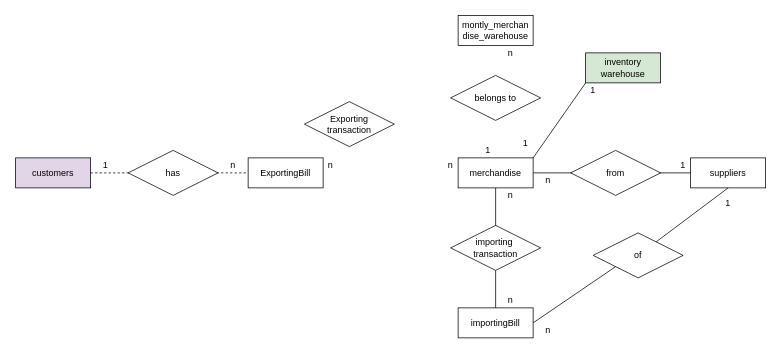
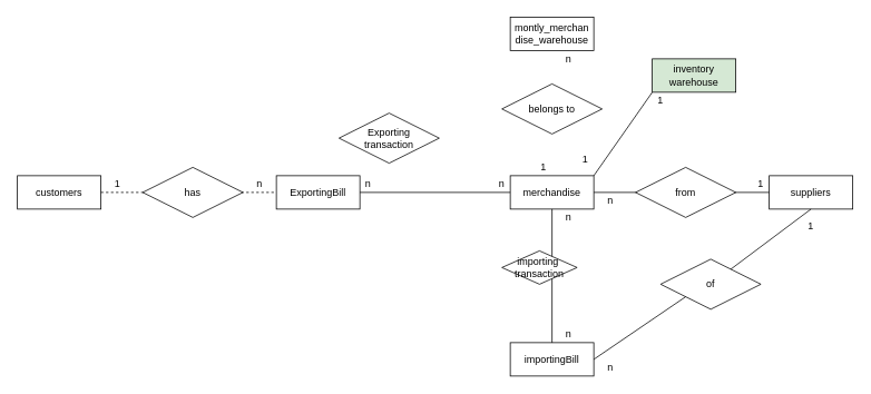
  <mxCell id="0" />
  <mxCell id="1" parent="0" />
  <mxCell id="2" value="merchandise" style="whiteSpace=wrap;html=1;align=center;" vertex="1" parent="1"><mxGeometry x="610" y="210" width="100" height="40" as="geometry" /></mxCell>
  <mxCell id="3" value="suppliers" style="whiteSpace=wrap;html=1;align=center;" vertex="1" parent="1"><mxGeometry x="920" y="210" width="100" height="40" as="geometry" /></mxCell>
- <mxCell id="4" value="customers" style="whiteSpace=wrap;html=1;align=center;fillColor=#e1d5e7;" vertex="1" parent="1"><mxGeometry x="20" y="210" width="100" height="40" as="geometry" /></mxCell>
+ <mxCell id="4" value="customers" style="whiteSpace=wrap;html=1;align=center;" vertex="1" parent="1"><mxGeometry x="20" y="210" width="100" height="40" as="geometry" /></mxCell>
  <mxCell id="5" value="inventory warehouse" style="whiteSpace=wrap;html=1;align=center;fillColor=#d5e8d4;" vertex="1" parent="1"><mxGeometry x="780" y="70" width="100" height="40" as="geometry" /></mxCell>
  <mxCell id="6" value="montly_merchan&lt;br&gt;dise_warehouse" style="whiteSpace=wrap;html=1;align=center;" vertex="1" parent="1"><mxGeometry x="610" y="20" width="100" height="40" as="geometry" /></mxCell>
  <mxCell id="7" value="importingBill" style="whiteSpace=wrap;html=1;align=center;" vertex="1" parent="1"><mxGeometry x="610" y="410" width="100" height="40" as="geometry" /></mxCell>
  <mxCell id="8" value="ExportingBill" style="whiteSpace=wrap;html=1;align=center;" vertex="1" parent="1"><mxGeometry x="330" y="210" width="100" height="40" as="geometry" /></mxCell>
  <mxCell id="9" value="of" style="shape=rhombus;perimeter=rhombusPerimeter;whiteSpace=wrap;html=1;align=center;" vertex="1" parent="1"><mxGeometry x="790" y="310" width="120" height="60" as="geometry" /></mxCell>
  <mxCell id="10" value="" style="endArrow=none;html=1;exitX=1;exitY=0.5;exitDx=0;exitDy=0;entryX=0;entryY=0.5;entryDx=0;entryDy=0;dashed=1;" edge="1" parent="1" source="4" target="8"><mxGeometry width="50" height="50" relative="1" as="geometry"><mxPoint x="390" y="290" as="sourcePoint" /><mxPoint x="440" y="240" as="targetPoint" /></mxGeometry></mxCell>
  <mxCell id="11" value="has" style="shape=rhombus;perimeter=rhombusPerimeter;whiteSpace=wrap;html=1;align=center;" vertex="1" parent="1"><mxGeometry x="170" y="200" width="120" height="60" as="geometry" /></mxCell>
  <mxCell id="12" value="n" style="text;html=1;strokeColor=none;fillColor=none;align=center;verticalAlign=middle;whiteSpace=wrap;rounded=0;" vertex="1" parent="1"><mxGeometry x="290" y="210" width="40" height="20" as="geometry" /></mxCell>
  <mxCell id="13" value="1" style="text;html=1;strokeColor=none;fillColor=none;align=center;verticalAlign=middle;whiteSpace=wrap;rounded=0;" vertex="1" parent="1"><mxGeometry x="120" y="210" width="40" height="20" as="geometry" /></mxCell>
+ <mxCell id="14" value="" style="endArrow=none;html=1;exitX=1;exitY=0.5;exitDx=0;exitDy=0;entryX=0;entryY=0.5;entryDx=0;entryDy=0;" edge="1" parent="1" source="8" target="2"><mxGeometry width="50" height="50" relative="1" as="geometry"><mxPoint x="550" y="290" as="sourcePoint" /><mxPoint x="600" y="240" as="targetPoint" /></mxGeometry></mxCell>
  <mxCell id="15" value="Exporting&lt;br&gt;transaction" style="shape=rhombus;perimeter=rhombusPerimeter;whiteSpace=wrap;html=1;align=center;" vertex="1" parent="1"><mxGeometry x="405" y="135" width="120" height="60" as="geometry" /></mxCell>
  <mxCell id="16" value="n" style="text;html=1;strokeColor=none;fillColor=none;align=center;verticalAlign=middle;whiteSpace=wrap;rounded=0;" vertex="1" parent="1"><mxGeometry x="580" y="210" width="40" height="20" as="geometry" /></mxCell>
  <mxCell id="17" value="n" style="text;html=1;strokeColor=none;fillColor=none;align=center;verticalAlign=middle;whiteSpace=wrap;rounded=0;" vertex="1" parent="1"><mxGeometry x="420" y="210" width="40" height="20" as="geometry" /></mxCell>
  <mxCell id="18" value="" style="endArrow=none;html=1;entryX=0.5;entryY=1;entryDx=0;entryDy=0;exitX=0.5;exitY=0;exitDx=0;exitDy=0;" edge="1" parent="1" source="7" target="2"><mxGeometry width="50" height="50" relative="1" as="geometry"><mxPoint x="550" y="280" as="sourcePoint" /><mxPoint x="600" y="230" as="targetPoint" /></mxGeometry></mxCell>
- <mxCell id="19" value="importing&amp;nbsp;&lt;br&gt;transaction" style="shape=rhombus;perimeter=rhombusPerimeter;whiteSpace=wrap;html=1;align=center;" vertex="1" parent="1"><mxGeometry x="600" y="300" width="120" height="60" as="geometry" /></mxCell>
+ <mxCell id="19" value="importing&amp;nbsp;&lt;br&gt;transaction" style="shape=rhombus;perimeter=rhombusPerimeter;whiteSpace=wrap;html=1;align=center;" vertex="1" parent="1"><mxGeometry x="600" y="300" width="90" height="40" as="geometry" /></mxCell>
  <mxCell id="20" value="n" style="text;html=1;strokeColor=none;fillColor=none;align=center;verticalAlign=middle;whiteSpace=wrap;rounded=0;" vertex="1" parent="1"><mxGeometry x="660" y="250" width="40" height="20" as="geometry" /></mxCell>
  <mxCell id="21" value="n" style="text;html=1;strokeColor=none;fillColor=none;align=center;verticalAlign=middle;whiteSpace=wrap;rounded=0;" vertex="1" parent="1"><mxGeometry x="660" y="390" width="40" height="20" as="geometry" /></mxCell>
  <mxCell id="22" value="belongs to" style="shape=rhombus;perimeter=rhombusPerimeter;whiteSpace=wrap;html=1;align=center;" vertex="1" parent="1"><mxGeometry x="600" y="100" width="120" height="60" as="geometry" /></mxCell>
  <mxCell id="23" value="n" style="text;html=1;strokeColor=none;fillColor=none;align=center;verticalAlign=middle;whiteSpace=wrap;rounded=0;" vertex="1" parent="1"><mxGeometry x="660" y="60" width="40" height="20" as="geometry" /></mxCell>
  <mxCell id="24" value="1" style="text;html=1;strokeColor=none;fillColor=none;align=center;verticalAlign=middle;whiteSpace=wrap;rounded=0;" vertex="1" parent="1"><mxGeometry x="630" y="190" width="40" height="20" as="geometry" /></mxCell>
  <mxCell id="25" value="" style="endArrow=none;html=1;exitX=0;exitY=0.5;exitDx=0;exitDy=0;" edge="1" parent="1" source="3"><mxGeometry width="50" height="50" relative="1" as="geometry"><mxPoint x="550" y="280" as="sourcePoint" /><mxPoint x="710" y="230" as="targetPoint" /></mxGeometry></mxCell>
  <mxCell id="26" value="from" style="shape=rhombus;perimeter=rhombusPerimeter;whiteSpace=wrap;html=1;align=center;" vertex="1" parent="1"><mxGeometry x="760" y="200" width="120" height="60" as="geometry" /></mxCell>
  <mxCell id="27" value="1" style="text;html=1;strokeColor=none;fillColor=none;align=center;verticalAlign=middle;whiteSpace=wrap;rounded=0;" vertex="1" parent="1"><mxGeometry x="890" y="210" width="40" height="20" as="geometry" /></mxCell>
  <mxCell id="28" value="n" style="text;html=1;strokeColor=none;fillColor=none;align=center;verticalAlign=middle;whiteSpace=wrap;rounded=0;" vertex="1" parent="1"><mxGeometry x="710" y="230" width="40" height="20" as="geometry" /></mxCell>
  <mxCell id="29" value="" style="endArrow=none;html=1;entryX=0;entryY=1;entryDx=0;entryDy=0;exitX=1;exitY=0.5;exitDx=0;exitDy=0;" edge="1" parent="1" source="7" target="9"><mxGeometry width="50" height="50" relative="1" as="geometry"><mxPoint x="710" y="425" as="sourcePoint" /><mxPoint x="760" y="375" as="targetPoint" /></mxGeometry></mxCell>
  <mxCell id="30" value="" style="endArrow=none;html=1;entryX=0.5;entryY=1;entryDx=0;entryDy=0;" edge="1" parent="1" source="9" target="3"><mxGeometry width="50" height="50" relative="1" as="geometry"><mxPoint x="550" y="280" as="sourcePoint" /><mxPoint x="600" y="230" as="targetPoint" /></mxGeometry></mxCell>
  <mxCell id="31" value="n" style="text;html=1;strokeColor=none;fillColor=none;align=center;verticalAlign=middle;whiteSpace=wrap;rounded=0;" vertex="1" parent="1"><mxGeometry x="710" y="430" width="40" height="20" as="geometry" /></mxCell>
  <mxCell id="32" value="1" style="text;html=1;strokeColor=none;fillColor=none;align=center;verticalAlign=middle;whiteSpace=wrap;rounded=0;" vertex="1" parent="1"><mxGeometry x="950" y="260" width="40" height="20" as="geometry" /></mxCell>
  <mxCell id="33" value="" style="endArrow=none;html=1;exitX=0;exitY=1;exitDx=0;exitDy=0;entryX=1;entryY=0;entryDx=0;entryDy=0;" edge="1" parent="1" source="5" target="2"><mxGeometry width="50" height="50" relative="1" as="geometry"><mxPoint x="550" y="280" as="sourcePoint" /><mxPoint x="600" y="230" as="targetPoint" /></mxGeometry></mxCell>
  <mxCell id="34" value="1" style="text;html=1;strokeColor=none;fillColor=none;align=center;verticalAlign=middle;whiteSpace=wrap;rounded=0;" vertex="1" parent="1"><mxGeometry x="770" y="110" width="40" height="20" as="geometry" /></mxCell>
  <mxCell id="35" value="1" style="text;html=1;strokeColor=none;fillColor=none;align=center;verticalAlign=middle;whiteSpace=wrap;rounded=0;" vertex="1" parent="1"><mxGeometry x="680" y="180" width="40" height="20" as="geometry" /></mxCell>
